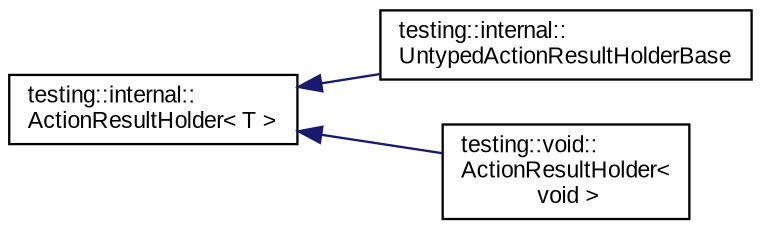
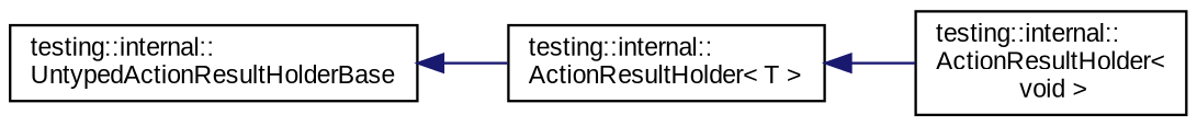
  digraph {
    fontname="Liberation Sans"
    rankdir=LR
    node [color=black fillcolor=white fontname="Liberation Sans" fontsize=10 shape=record style=filled]
    edge [color=midnightblue dir=back fontname="Liberation Sans" fontsize=10 labelfontname=Helvetica labelfontsize=10 style=solid]
    n1 [height=0.2 label="testing::internal::\lUntypedActionResultHolderBase" width=0.4]
    n2 [height=0.2 label="testing::internal::\lActionResultHolder\< T \>" width=0.4]
-   n3 [height=0.2 label="testing::void::\lActionResultHolder\<\l void \>" width=0.4]
-   n2 -> n1
+   n3 [height=0.2 label="testing::internal::\lActionResultHolder\<\l void \>" width=0.4]
+   n1 -> n2
    n2 -> n3
  }
